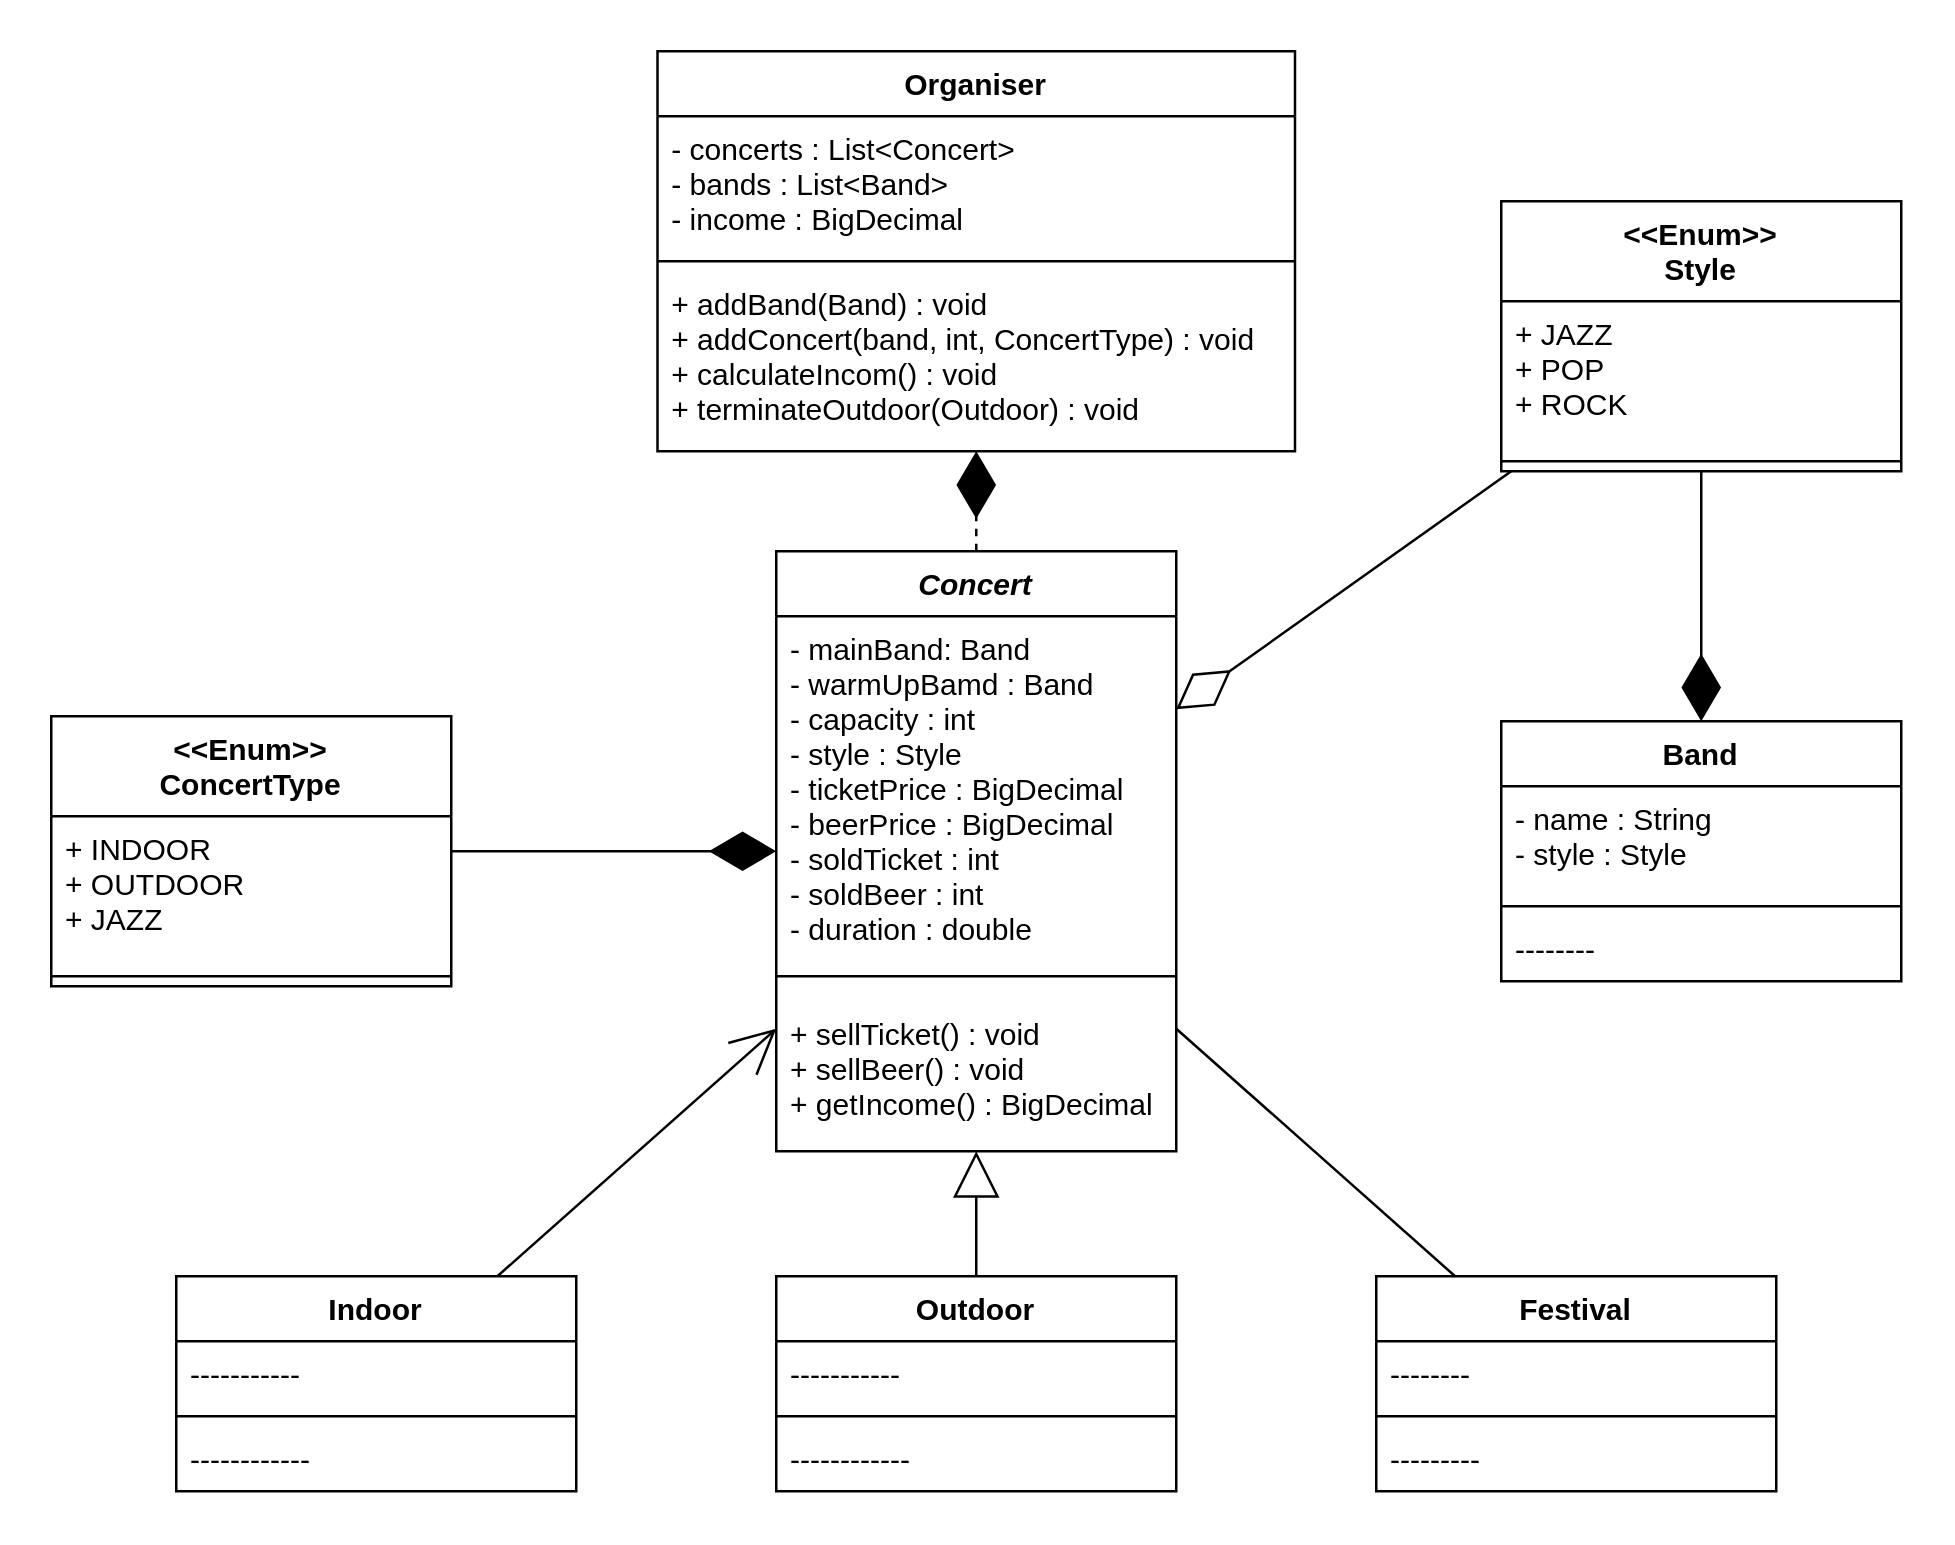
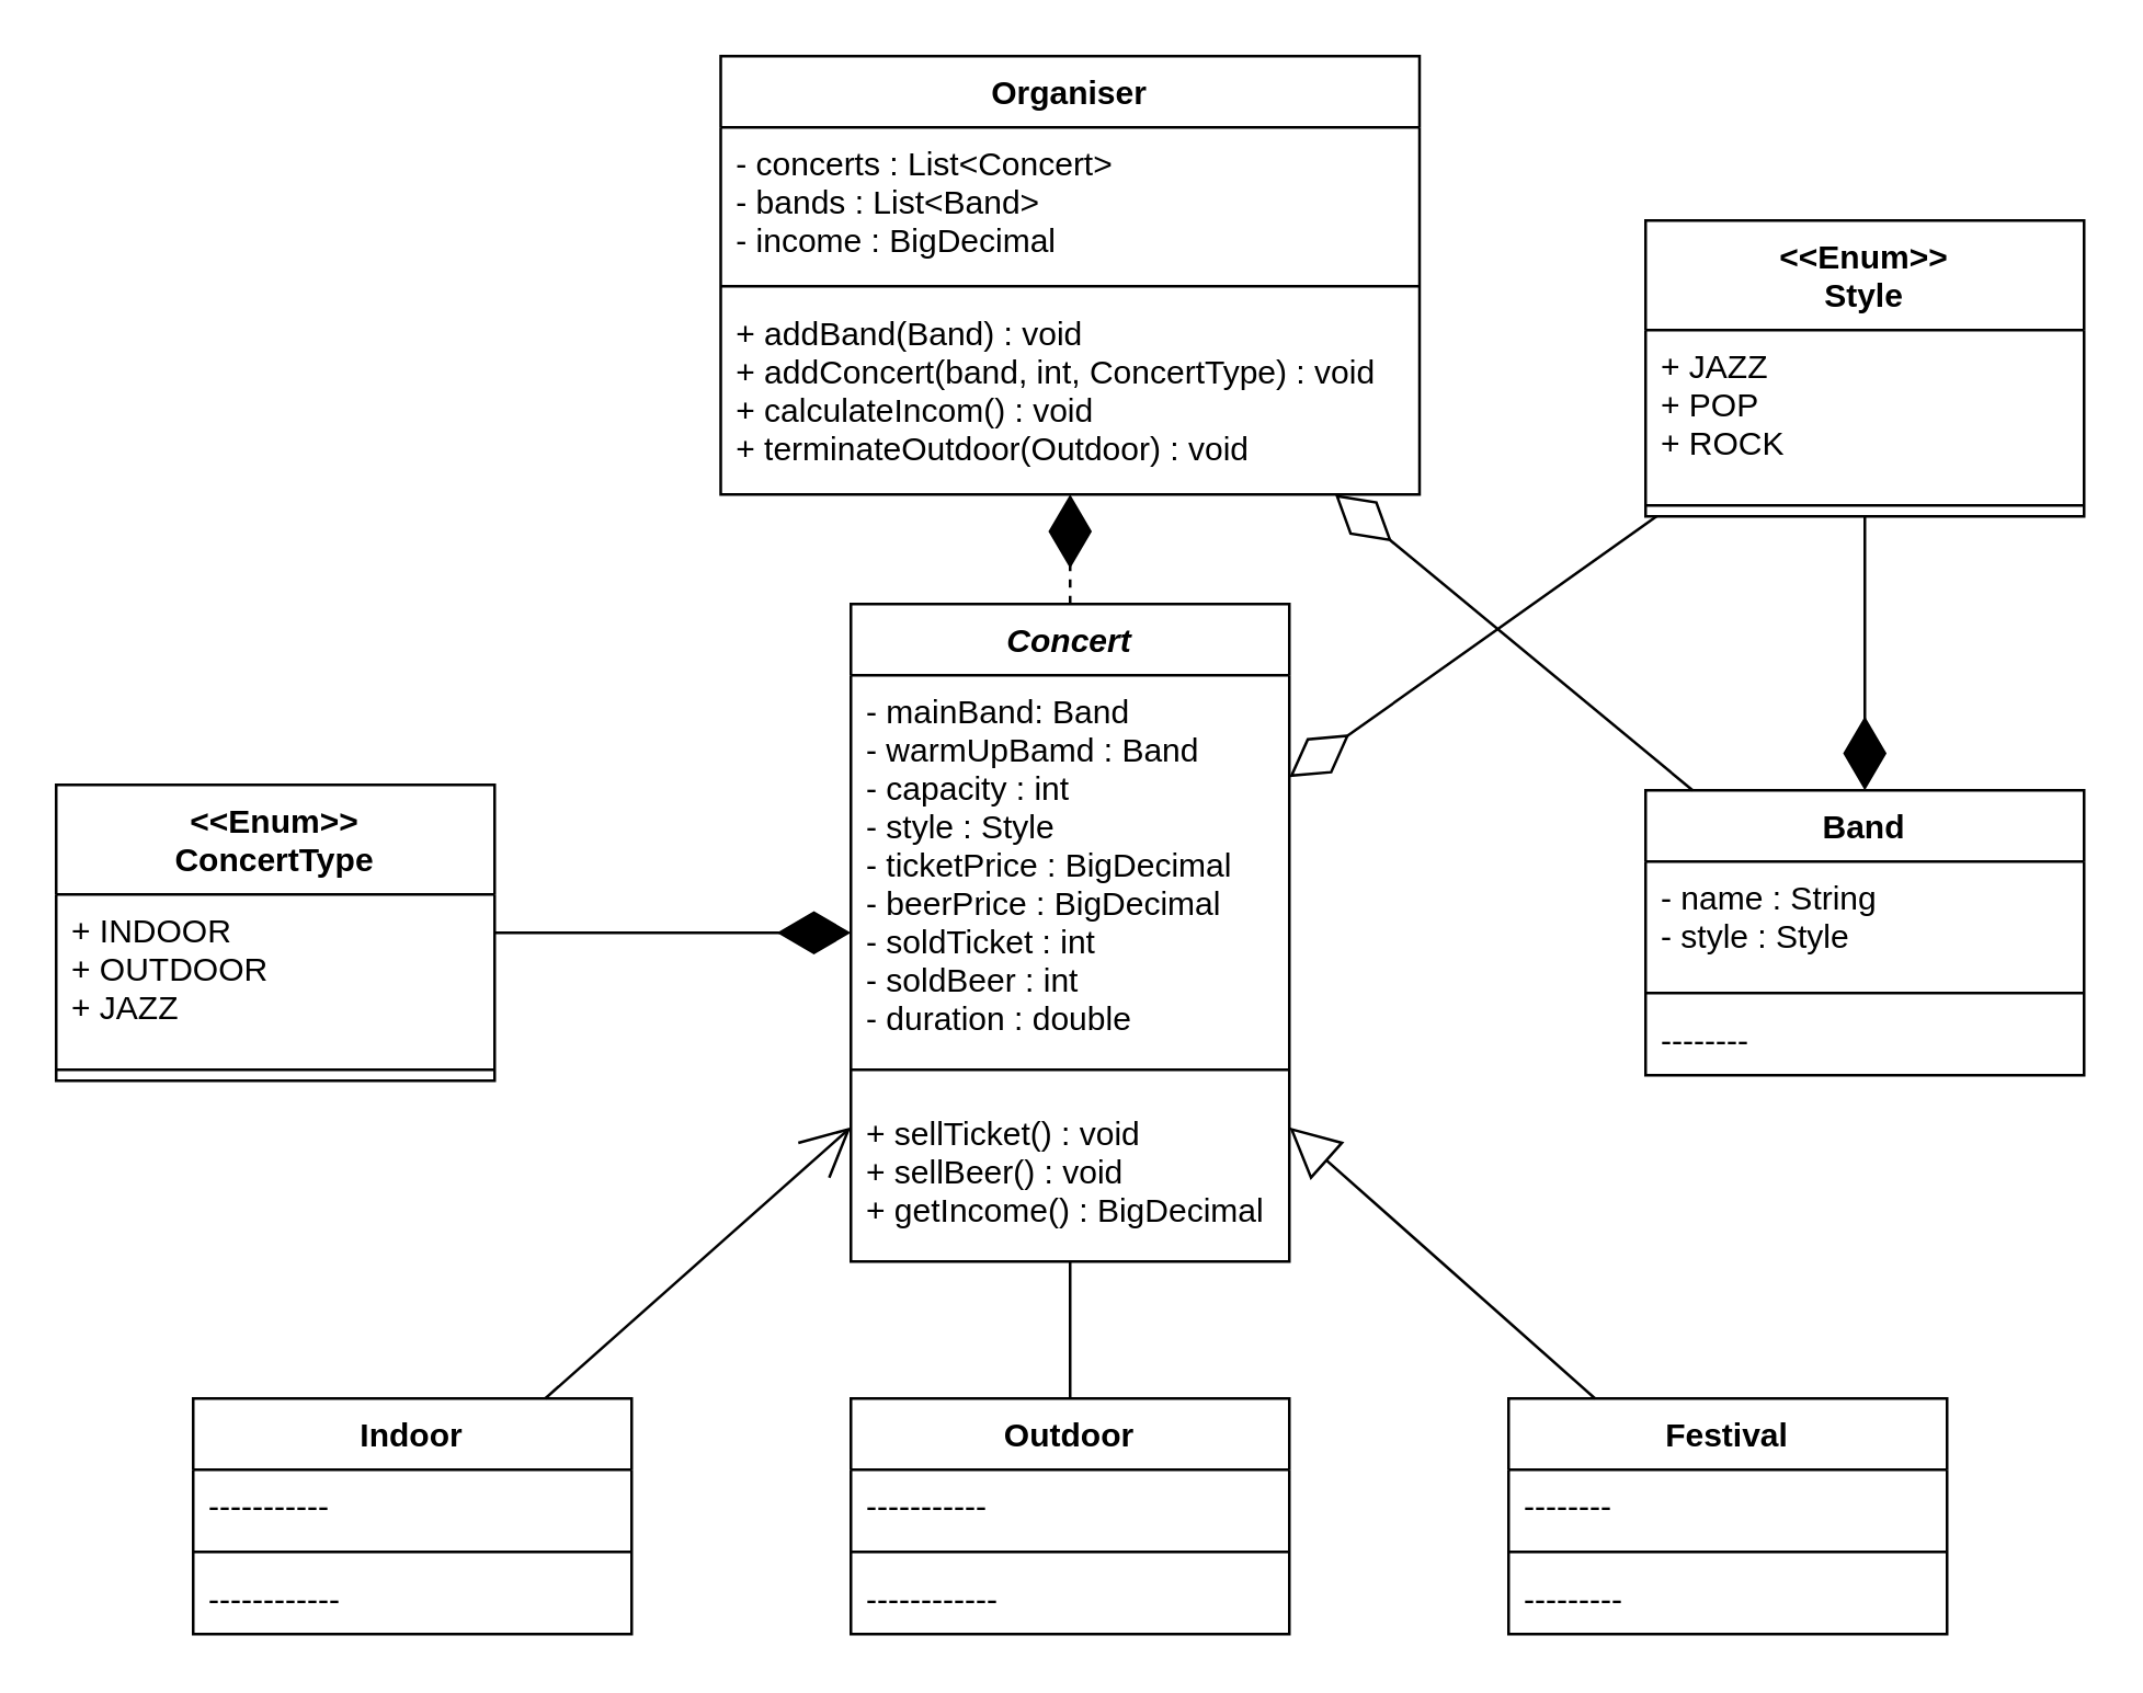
  <mxCell id="0" />
  <mxCell id="1" parent="0" />
  <mxCell id="2" value="Organiser" style="swimlane;fontStyle=1;align=center;verticalAlign=top;childLayout=stackLayout;horizontal=1;startSize=26;horizontalStack=0;resizeParent=1;resizeParentMax=0;resizeLast=0;collapsible=1;marginBottom=0;" vertex="1" parent="1"><mxGeometry x="262.5" y="20" width="255" height="160" as="geometry" /></mxCell>
  <mxCell id="3" value="- concerts : List&lt;Concert&gt;&#10;- bands : List&lt;Band&gt;&#10;- income : BigDecimal&#10;" style="text;strokeColor=none;fillColor=none;align=left;verticalAlign=top;spacingLeft=4;spacingRight=4;overflow=hidden;rotatable=0;points=[[0,0.5],[1,0.5]];portConstraint=eastwest;" vertex="1" parent="2"><mxGeometry y="26" width="255" height="54" as="geometry" /></mxCell>
  <mxCell id="4" value="" style="line;strokeWidth=1;fillColor=none;align=left;verticalAlign=middle;spacingTop=-1;spacingLeft=3;spacingRight=3;rotatable=0;labelPosition=right;points=[];portConstraint=eastwest;" vertex="1" parent="2"><mxGeometry y="80" width="255" height="8" as="geometry" /></mxCell>
  <mxCell id="5" value="+ addBand(Band) : void&#10;+ addConcert(band, int, ConcertType) : void&#10;+ calculateIncom() : void&#10;+ terminateOutdoor(Outdoor) : void&#10;" style="text;strokeColor=none;fillColor=none;align=left;verticalAlign=top;spacingLeft=4;spacingRight=4;overflow=hidden;rotatable=0;points=[[0,0.5],[1,0.5]];portConstraint=eastwest;" vertex="1" parent="2"><mxGeometry y="88" width="255" height="72" as="geometry" /></mxCell>
  <mxCell id="6" value="Concert" style="swimlane;fontStyle=3;align=center;verticalAlign=top;childLayout=stackLayout;horizontal=1;startSize=26;horizontalStack=0;resizeParent=1;resizeParentMax=0;resizeLast=0;collapsible=1;marginBottom=0;" vertex="1" parent="1"><mxGeometry x="310" y="220" width="160" height="240" as="geometry" /></mxCell>
  <mxCell id="7" value="- mainBand: Band&#10;- warmUpBamd : Band&#10;- capacity : int&#10;- style : Style&#10;- ticketPrice : BigDecimal&#10;- beerPrice : BigDecimal&#10;- soldTicket : int&#10;- soldBeer : int&#10;- duration : double&#10;" style="text;strokeColor=none;fillColor=none;align=left;verticalAlign=top;spacingLeft=4;spacingRight=4;overflow=hidden;rotatable=0;points=[[0,0.5],[1,0.5]];portConstraint=eastwest;" vertex="1" parent="6"><mxGeometry y="26" width="160" height="134" as="geometry" /></mxCell>
  <mxCell id="8" value="" style="line;strokeWidth=1;fillColor=none;align=left;verticalAlign=middle;spacingTop=-1;spacingLeft=3;spacingRight=3;rotatable=0;labelPosition=right;points=[];portConstraint=eastwest;" vertex="1" parent="6"><mxGeometry y="160" width="160" height="20" as="geometry" /></mxCell>
  <mxCell id="9" value="+ sellTicket() : void&#10;+ sellBeer() : void&#10;+ getIncome() : BigDecimal&#10;" style="text;strokeColor=none;fillColor=none;align=left;verticalAlign=top;spacingLeft=4;spacingRight=4;overflow=hidden;rotatable=0;points=[[0,0.5],[1,0.5]];portConstraint=eastwest;" vertex="1" parent="6"><mxGeometry y="180" width="160" height="60" as="geometry" /></mxCell>
  <mxCell id="10" value="" style="endArrow=diamondThin;endFill=1;endSize=24;html=1;rounded=0;exitX=0.5;exitY=0;exitDx=0;exitDy=0;dashed=1;" edge="1" parent="1" source="6" target="2"><mxGeometry width="160" relative="1" as="geometry"><mxPoint x="330" y="440" as="sourcePoint" /><mxPoint x="490" y="440" as="targetPoint" /></mxGeometry></mxCell>
  <mxCell id="11" value="Indoor" style="swimlane;fontStyle=1;align=center;verticalAlign=top;childLayout=stackLayout;horizontal=1;startSize=26;horizontalStack=0;resizeParent=1;resizeParentMax=0;resizeLast=0;collapsible=1;marginBottom=0;" vertex="1" parent="1"><mxGeometry x="70" y="510" width="160" height="86" as="geometry" /></mxCell>
  <mxCell id="12" value="-----------" style="text;strokeColor=none;fillColor=none;align=left;verticalAlign=top;spacingLeft=4;spacingRight=4;overflow=hidden;rotatable=0;points=[[0,0.5],[1,0.5]];portConstraint=eastwest;" vertex="1" parent="11"><mxGeometry y="26" width="160" height="26" as="geometry" /></mxCell>
  <mxCell id="13" value="" style="line;strokeWidth=1;fillColor=none;align=left;verticalAlign=middle;spacingTop=-1;spacingLeft=3;spacingRight=3;rotatable=0;labelPosition=right;points=[];portConstraint=eastwest;" vertex="1" parent="11"><mxGeometry y="52" width="160" height="8" as="geometry" /></mxCell>
  <mxCell id="14" value="------------" style="text;strokeColor=none;fillColor=none;align=left;verticalAlign=top;spacingLeft=4;spacingRight=4;overflow=hidden;rotatable=0;points=[[0,0.5],[1,0.5]];portConstraint=eastwest;" vertex="1" parent="11"><mxGeometry y="60" width="160" height="26" as="geometry" /></mxCell>
  <mxCell id="15" value="Outdoor" style="swimlane;fontStyle=1;align=center;verticalAlign=top;childLayout=stackLayout;horizontal=1;startSize=26;horizontalStack=0;resizeParent=1;resizeParentMax=0;resizeLast=0;collapsible=1;marginBottom=0;" vertex="1" parent="1"><mxGeometry x="310" y="510" width="160" height="86" as="geometry" /></mxCell>
  <mxCell id="16" value="-----------" style="text;strokeColor=none;fillColor=none;align=left;verticalAlign=top;spacingLeft=4;spacingRight=4;overflow=hidden;rotatable=0;points=[[0,0.5],[1,0.5]];portConstraint=eastwest;" vertex="1" parent="15"><mxGeometry y="26" width="160" height="26" as="geometry" /></mxCell>
  <mxCell id="17" value="" style="line;strokeWidth=1;fillColor=none;align=left;verticalAlign=middle;spacingTop=-1;spacingLeft=3;spacingRight=3;rotatable=0;labelPosition=right;points=[];portConstraint=eastwest;" vertex="1" parent="15"><mxGeometry y="52" width="160" height="8" as="geometry" /></mxCell>
  <mxCell id="18" value="------------" style="text;strokeColor=none;fillColor=none;align=left;verticalAlign=top;spacingLeft=4;spacingRight=4;overflow=hidden;rotatable=0;points=[[0,0.5],[1,0.5]];portConstraint=eastwest;" vertex="1" parent="15"><mxGeometry y="60" width="160" height="26" as="geometry" /></mxCell>
  <mxCell id="19" value="Festival" style="swimlane;fontStyle=1;align=center;verticalAlign=top;childLayout=stackLayout;horizontal=1;startSize=26;horizontalStack=0;resizeParent=1;resizeParentMax=0;resizeLast=0;collapsible=1;marginBottom=0;" vertex="1" parent="1"><mxGeometry x="550" y="510" width="160" height="86" as="geometry" /></mxCell>
  <mxCell id="20" value="--------" style="text;strokeColor=none;fillColor=none;align=left;verticalAlign=top;spacingLeft=4;spacingRight=4;overflow=hidden;rotatable=0;points=[[0,0.5],[1,0.5]];portConstraint=eastwest;" vertex="1" parent="19"><mxGeometry y="26" width="160" height="26" as="geometry" /></mxCell>
  <mxCell id="21" value="" style="line;strokeWidth=1;fillColor=none;align=left;verticalAlign=middle;spacingTop=-1;spacingLeft=3;spacingRight=3;rotatable=0;labelPosition=right;points=[];portConstraint=eastwest;" vertex="1" parent="19"><mxGeometry y="52" width="160" height="8" as="geometry" /></mxCell>
  <mxCell id="22" value="---------" style="text;strokeColor=none;fillColor=none;align=left;verticalAlign=top;spacingLeft=4;spacingRight=4;overflow=hidden;rotatable=0;points=[[0,0.5],[1,0.5]];portConstraint=eastwest;" vertex="1" parent="19"><mxGeometry y="60" width="160" height="26" as="geometry" /></mxCell>
  <mxCell id="23" value="" style="endArrow=open;endSize=16;endFill=0;html=1;rounded=0;" edge="1" parent="1" source="11" target="6"><mxGeometry width="160" relative="1" as="geometry"><mxPoint x="330" y="440" as="sourcePoint" /><mxPoint x="490" y="440" as="targetPoint" /></mxGeometry></mxCell>
- <mxCell id="24" value="" style="endArrow=block;endSize=16;endFill=0;html=1;rounded=0;" edge="1" parent="1" source="15" target="6"><mxGeometry width="160" relative="1" as="geometry"><mxPoint x="330" y="440" as="sourcePoint" /><mxPoint x="490" y="440" as="targetPoint" /></mxGeometry></mxCell>
- <mxCell id="25" value="" style="endArrow=none;endSize=16;endFill=0;html=1;rounded=0;" edge="1" parent="1" source="19" target="6"><mxGeometry width="160" relative="1" as="geometry"><mxPoint x="330" y="440" as="sourcePoint" /><mxPoint x="490" y="440" as="targetPoint" /></mxGeometry></mxCell>
+ <mxCell id="24" value="" style="endArrow=none;endSize=16;endFill=0;html=1;rounded=0;" edge="1" parent="1" source="15" target="6"><mxGeometry width="160" relative="1" as="geometry"><mxPoint x="330" y="440" as="sourcePoint" /><mxPoint x="490" y="440" as="targetPoint" /></mxGeometry></mxCell>
+ <mxCell id="25" value="" style="endArrow=block;endSize=16;endFill=0;html=1;rounded=0;" edge="1" parent="1" source="19" target="6"><mxGeometry width="160" relative="1" as="geometry"><mxPoint x="330" y="440" as="sourcePoint" /><mxPoint x="490" y="440" as="targetPoint" /></mxGeometry></mxCell>
  <mxCell id="26" value="Band" style="swimlane;fontStyle=1;align=center;verticalAlign=top;childLayout=stackLayout;horizontal=1;startSize=26;horizontalStack=0;resizeParent=1;resizeParentMax=0;resizeLast=0;collapsible=1;marginBottom=0;" vertex="1" parent="1"><mxGeometry x="600" y="288" width="160" height="104" as="geometry" /></mxCell>
  <mxCell id="27" value="- name : String&#10;- style : Style&#10;" style="text;strokeColor=none;fillColor=none;align=left;verticalAlign=top;spacingLeft=4;spacingRight=4;overflow=hidden;rotatable=0;points=[[0,0.5],[1,0.5]];portConstraint=eastwest;" vertex="1" parent="26"><mxGeometry y="26" width="160" height="44" as="geometry" /></mxCell>
  <mxCell id="28" value="" style="line;strokeWidth=1;fillColor=none;align=left;verticalAlign=middle;spacingTop=-1;spacingLeft=3;spacingRight=3;rotatable=0;labelPosition=right;points=[];portConstraint=eastwest;" vertex="1" parent="26"><mxGeometry y="70" width="160" height="8" as="geometry" /></mxCell>
  <mxCell id="29" value="--------" style="text;strokeColor=none;fillColor=none;align=left;verticalAlign=top;spacingLeft=4;spacingRight=4;overflow=hidden;rotatable=0;points=[[0,0.5],[1,0.5]];portConstraint=eastwest;" vertex="1" parent="26"><mxGeometry y="78" width="160" height="26" as="geometry" /></mxCell>
  <mxCell id="30" value="&lt;&lt;Enum&gt;&gt;&#10;Style" style="swimlane;fontStyle=1;align=center;verticalAlign=top;childLayout=stackLayout;horizontal=1;startSize=40;horizontalStack=0;resizeParent=1;resizeParentMax=0;resizeLast=0;collapsible=1;marginBottom=0;" vertex="1" parent="1"><mxGeometry x="600" y="80" width="160" height="108" as="geometry" /></mxCell>
  <mxCell id="31" value="+ JAZZ&#10;+ POP&#10;+ ROCK&#10;" style="text;strokeColor=none;fillColor=none;align=left;verticalAlign=top;spacingLeft=4;spacingRight=4;overflow=hidden;rotatable=0;points=[[0,0.5],[1,0.5]];portConstraint=eastwest;" vertex="1" parent="30"><mxGeometry y="40" width="160" height="60" as="geometry" /></mxCell>
  <mxCell id="32" value="" style="line;strokeWidth=1;fillColor=none;align=left;verticalAlign=middle;spacingTop=-1;spacingLeft=3;spacingRight=3;rotatable=0;labelPosition=right;points=[];portConstraint=eastwest;" vertex="1" parent="30"><mxGeometry y="100" width="160" height="8" as="geometry" /></mxCell>
  <mxCell id="33" value="" style="endArrow=diamondThin;endFill=1;endSize=24;html=1;rounded=0;" edge="1" parent="1" source="30" target="26"><mxGeometry width="160" relative="1" as="geometry"><mxPoint x="330" y="440" as="sourcePoint" /><mxPoint x="490" y="440" as="targetPoint" /></mxGeometry></mxCell>
  <mxCell id="34" value="" style="endArrow=diamondThin;endFill=0;endSize=24;html=1;rounded=0;" edge="1" parent="1" source="30" target="6"><mxGeometry width="160" relative="1" as="geometry"><mxPoint x="330" y="440" as="sourcePoint" /><mxPoint x="490" y="440" as="targetPoint" /></mxGeometry></mxCell>
+ <mxCell id="35" value="" style="endArrow=diamondThin;endFill=0;endSize=24;html=1;rounded=0;" edge="1" parent="1" source="26" target="2"><mxGeometry width="160" relative="1" as="geometry"><mxPoint x="330" y="320" as="sourcePoint" /><mxPoint x="490" y="320" as="targetPoint" /></mxGeometry></mxCell>
  <mxCell id="36" value="&lt;&lt;Enum&gt;&gt;&#10;ConcertType" style="swimlane;fontStyle=1;align=center;verticalAlign=top;childLayout=stackLayout;horizontal=1;startSize=40;horizontalStack=0;resizeParent=1;resizeParentMax=0;resizeLast=0;collapsible=1;marginBottom=0;" vertex="1" parent="1"><mxGeometry x="20" y="286" width="160" height="108" as="geometry" /></mxCell>
  <mxCell id="37" value="+ INDOOR&#10;+ OUTDOOR&#10;+ JAZZ&#10;" style="text;strokeColor=none;fillColor=none;align=left;verticalAlign=top;spacingLeft=4;spacingRight=4;overflow=hidden;rotatable=0;points=[[0,0.5],[1,0.5]];portConstraint=eastwest;" vertex="1" parent="36"><mxGeometry y="40" width="160" height="60" as="geometry" /></mxCell>
  <mxCell id="38" value="" style="line;strokeWidth=1;fillColor=none;align=left;verticalAlign=middle;spacingTop=-1;spacingLeft=3;spacingRight=3;rotatable=0;labelPosition=right;points=[];portConstraint=eastwest;" vertex="1" parent="36"><mxGeometry y="100" width="160" height="8" as="geometry" /></mxCell>
  <mxCell id="39" value="" style="endArrow=diamondThin;endFill=1;endSize=24;html=1;rounded=0;" edge="1" parent="1" source="36" target="6"><mxGeometry width="160" relative="1" as="geometry"><mxPoint x="310" y="320" as="sourcePoint" /><mxPoint x="470" y="320" as="targetPoint" /></mxGeometry></mxCell>
